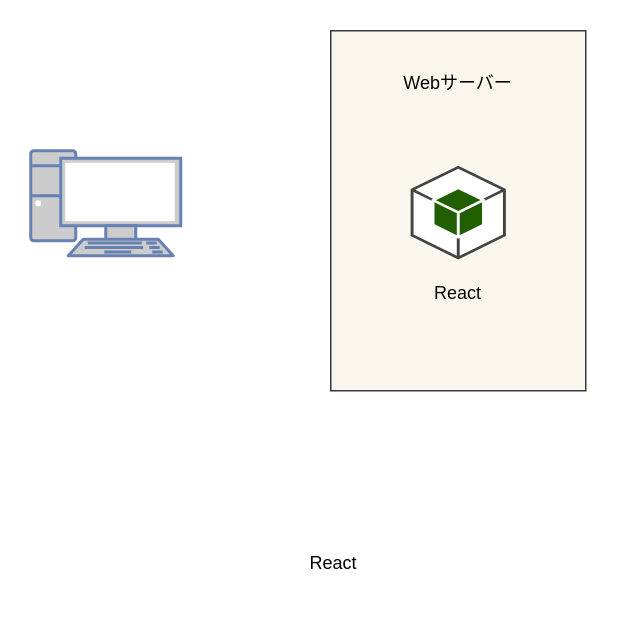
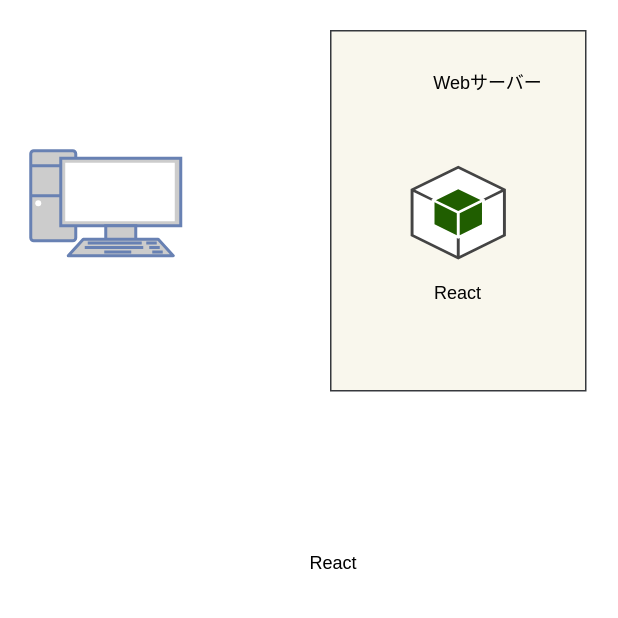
  <mxCell id="0" />
  <mxCell id="1" parent="0" />
  <mxCell id="2" value="" style="rounded=0;whiteSpace=wrap;html=1;fillColor=#f9f7ed;strokeColor=#36393d;" vertex="1" parent="1"><mxGeometry x="220" y="20" width="170" height="240" as="geometry" /></mxCell>
  <mxCell id="3" value="" style="fontColor=#0066CC;verticalAlign=top;verticalLabelPosition=bottom;labelPosition=center;align=center;html=1;outlineConnect=0;fillColor=#CCCCCC;strokeColor=#6881B3;gradientColor=none;gradientDirection=north;strokeWidth=2;shape=mxgraph.networks.pc;" vertex="1" parent="1"><mxGeometry x="20" y="100" width="100" height="70" as="geometry" /></mxCell>
  <mxCell id="4" value="" style="outlineConnect=0;dashed=0;verticalLabelPosition=bottom;verticalAlign=top;align=center;html=1;shape=mxgraph.aws3.android;fillColor=#205E00;gradientColor=none;" vertex="1" parent="1"><mxGeometry x="273.25" y="110" width="63.5" height="62.5" as="geometry" /></mxCell>
  <mxCell id="5" value="React" style="text;html=1;strokeColor=none;fillColor=none;align=center;verticalAlign=middle;whiteSpace=wrap;rounded=0;" vertex="1" parent="1"><mxGeometry x="191.75" y="360" width="60" height="30" as="geometry" /></mxCell>
- <mxCell id="6" value="Webサーバー" style="text;html=1;strokeColor=none;fillColor=none;align=center;verticalAlign=middle;whiteSpace=wrap;rounded=0;fontColor=#050505;" vertex="1" parent="1"><mxGeometry x="260" y="40" width="90" height="30" as="geometry" /></mxCell>
+ <mxCell id="6" value="Webサーバー" style="text;html=1;strokeColor=none;fillColor=none;align=center;verticalAlign=middle;whiteSpace=wrap;rounded=0;fontColor=#050505;" vertex="1" parent="1"><mxGeometry x="280" y="40" width="90" height="30" as="geometry" /></mxCell>
  <mxCell id="7" value="React" style="text;html=1;strokeColor=none;fillColor=none;align=center;verticalAlign=middle;whiteSpace=wrap;rounded=0;fontColor=#050505;" vertex="1" parent="1"><mxGeometry x="260" y="180" width="90" height="30" as="geometry" /></mxCell>
